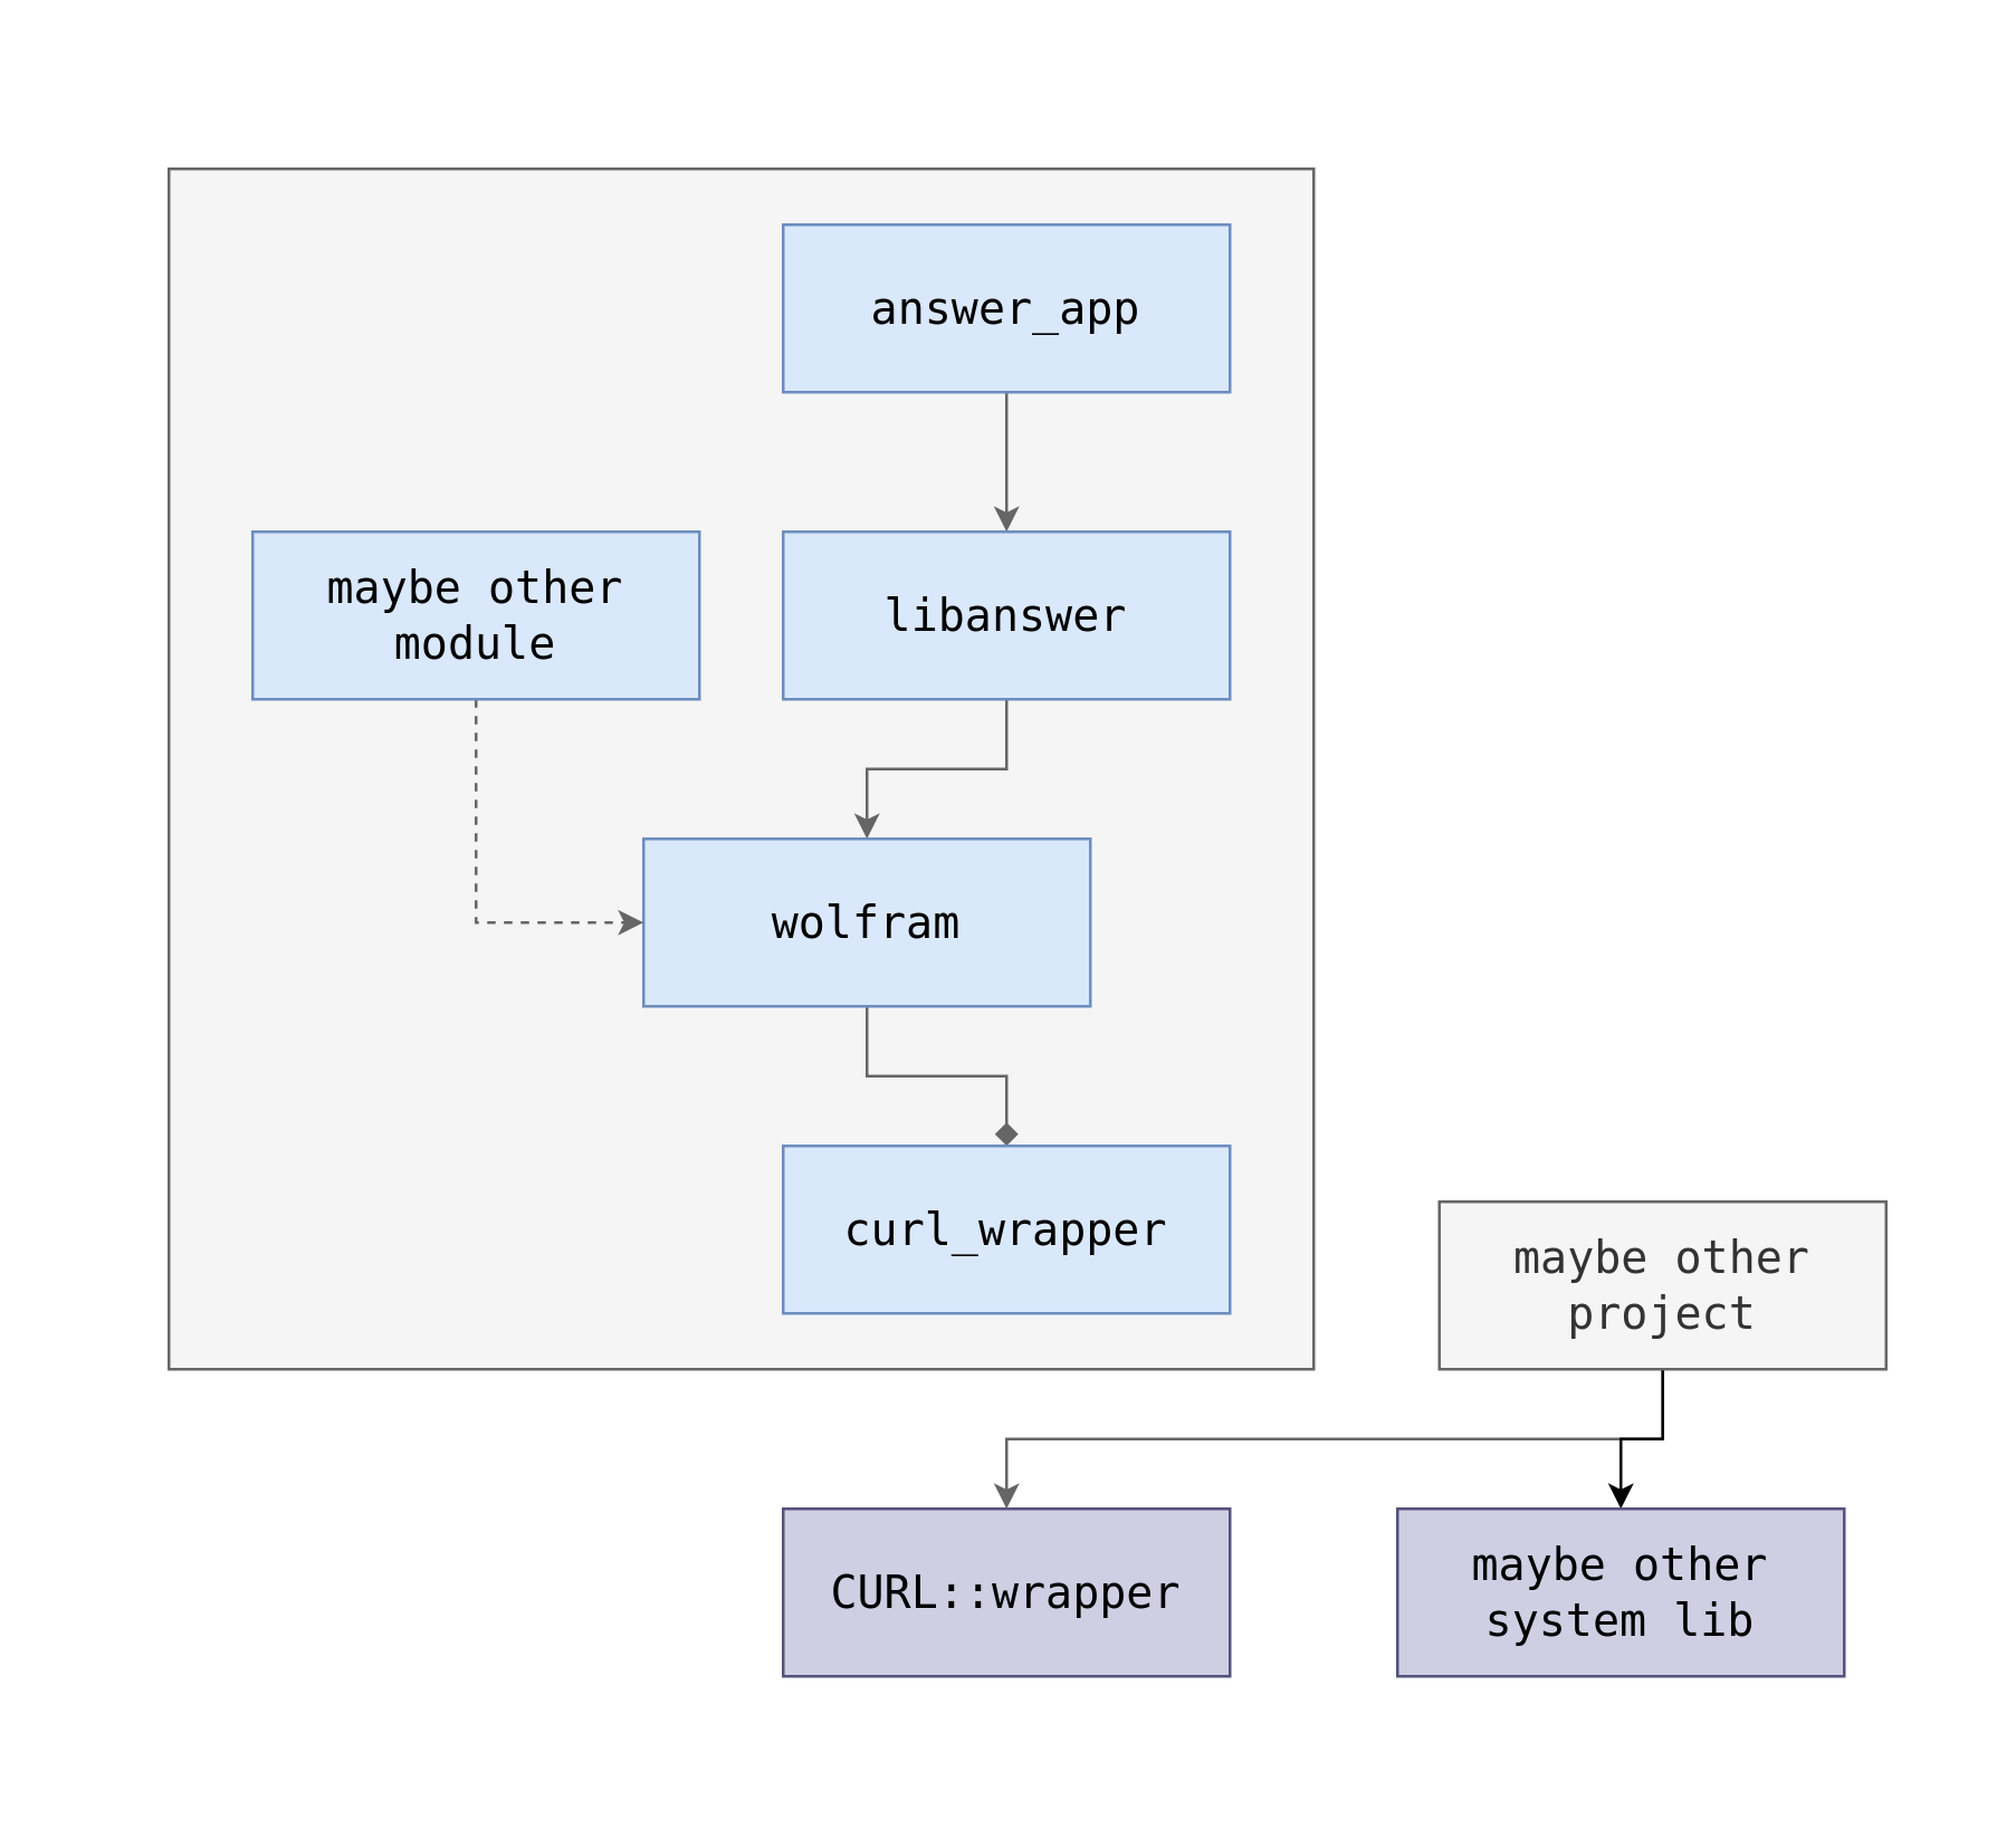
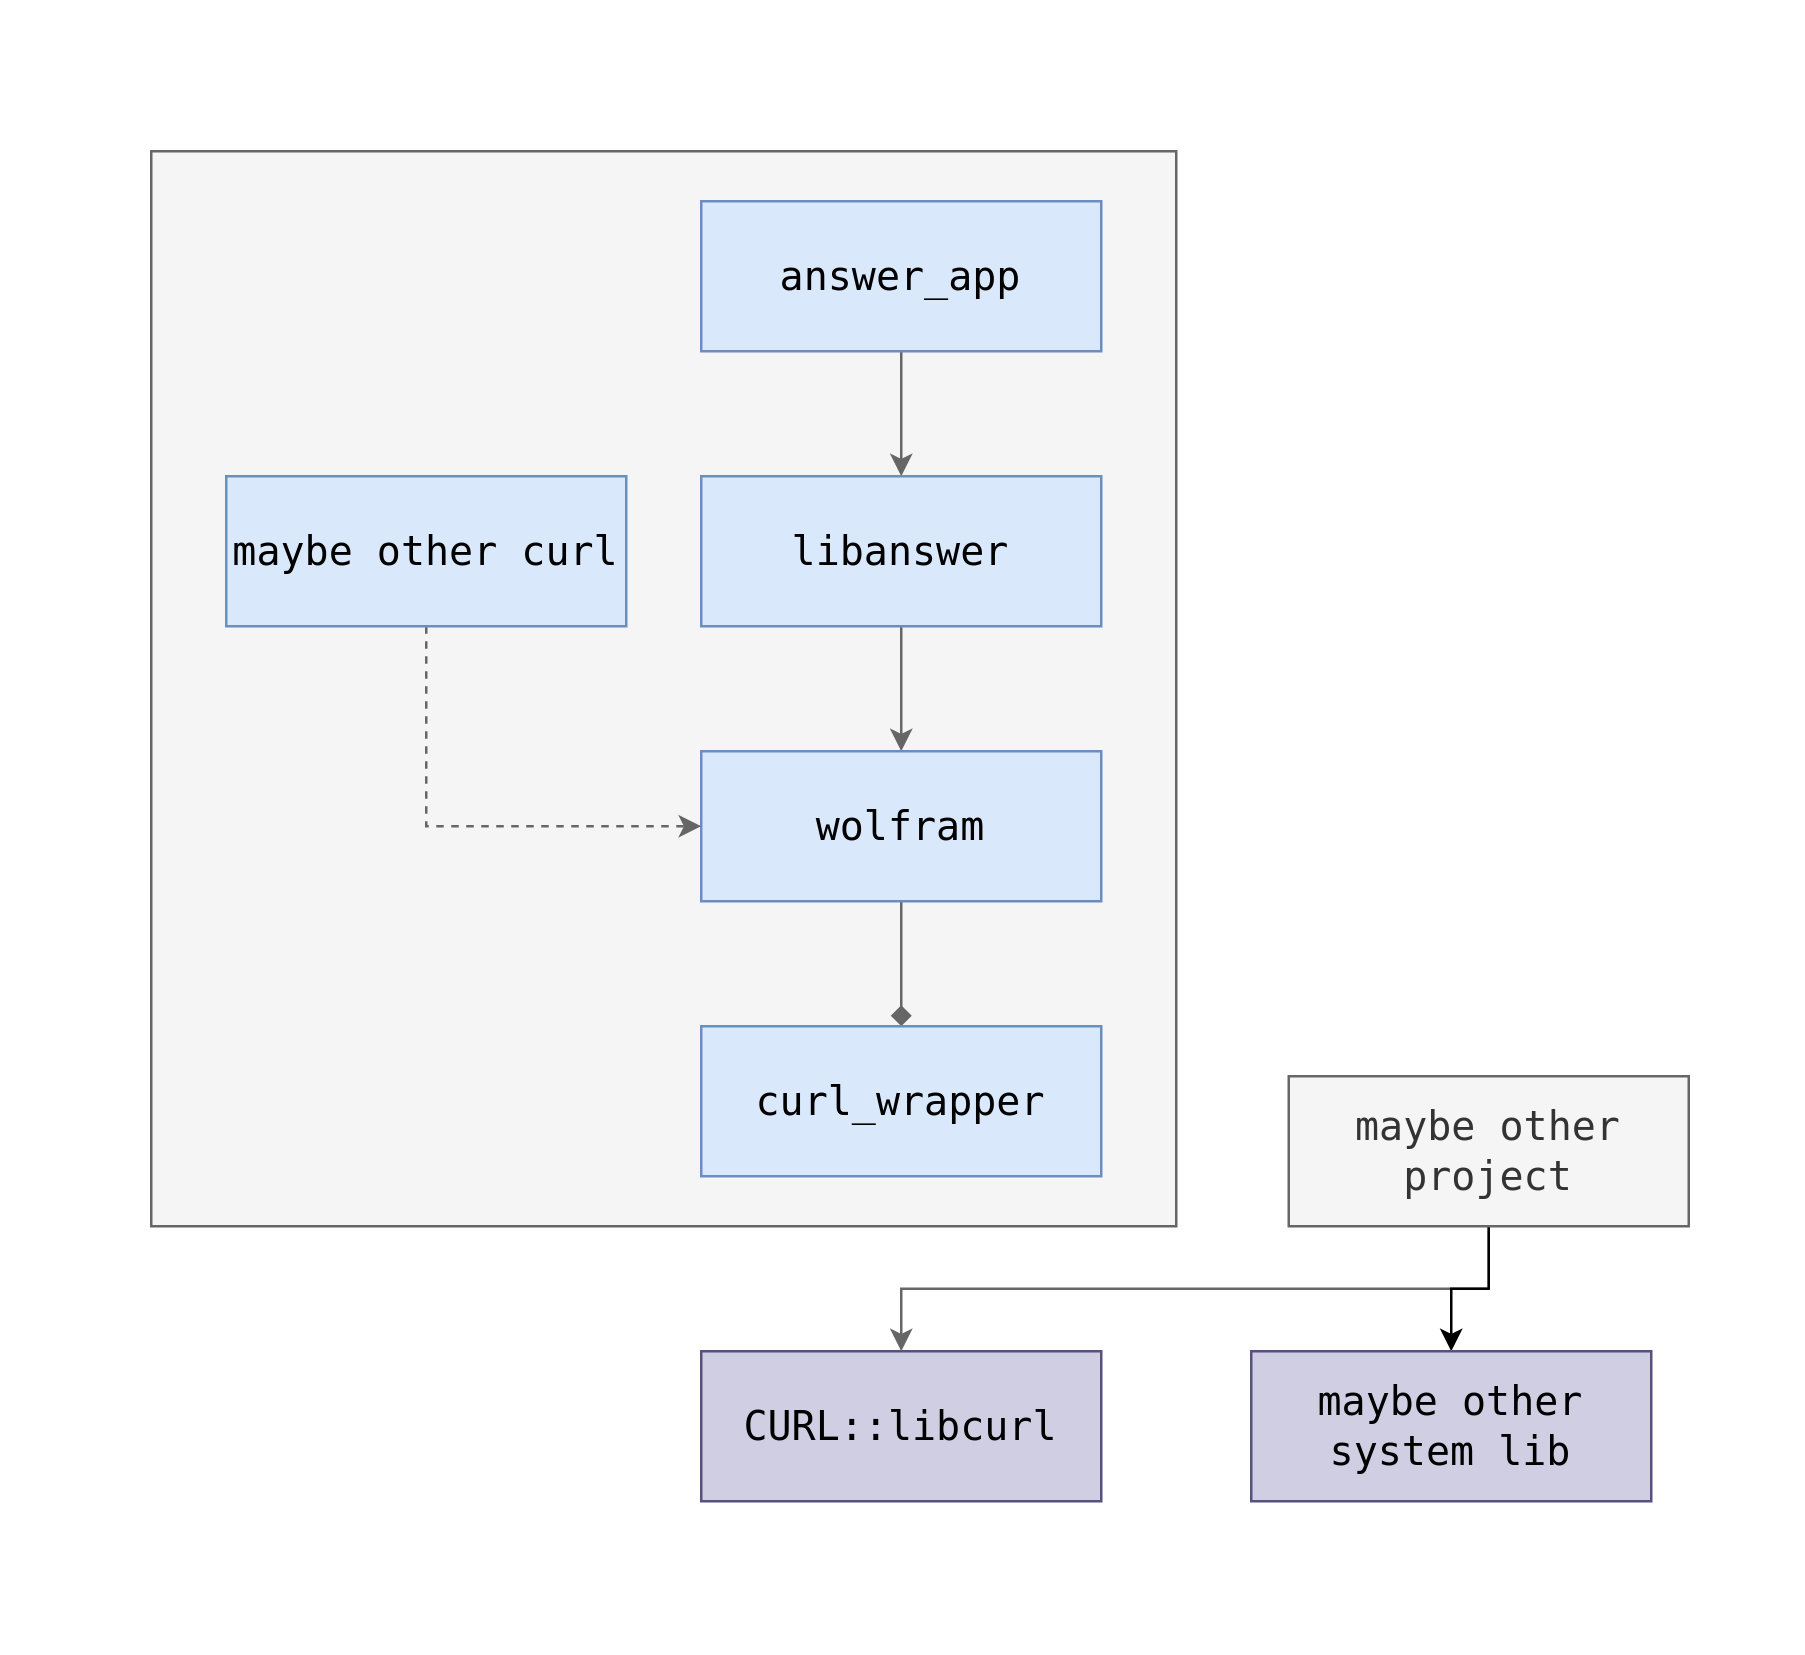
  <mxCell id="0" />
  <mxCell id="1" parent="0" />
  <mxCell id="2" value="" style="rounded=0;whiteSpace=wrap;html=1;strokeColor=none;" vertex="1" parent="1"><mxGeometry x="20" y="20" width="680" height="620" as="geometry" /></mxCell>
  <mxCell id="3" value="" style="rounded=0;whiteSpace=wrap;html=1;fontFamily=Menlo;fontSize=16;fillColor=#f5f5f5;strokeColor=#666666;fontColor=#333333;" parent="1" vertex="1"><mxGeometry x="60" y="60" width="410" height="430" as="geometry" /></mxCell>
  <mxCell id="4" style="edgeStyle=orthogonalEdgeStyle;rounded=0;orthogonalLoop=1;jettySize=auto;html=1;exitX=0.5;exitY=1;exitDx=0;exitDy=0;entryX=0.5;entryY=0;entryDx=0;entryDy=0;fontFamily=Menlo;fontSize=16;fillColor=#f5f5f5;strokeColor=#666666;" parent="1" source="5" target="7" edge="1"><mxGeometry relative="1" as="geometry" /></mxCell>
  <mxCell id="5" value="answer_app" style="rounded=0;whiteSpace=wrap;html=1;fontSize=16;fontFamily=monospace;fillColor=#dae8fc;strokeColor=#6c8ebf;" parent="1" vertex="1"><mxGeometry x="280" y="80" width="160" height="60" as="geometry" /></mxCell>
  <mxCell id="6" style="edgeStyle=orthogonalEdgeStyle;rounded=0;orthogonalLoop=1;jettySize=auto;html=1;exitX=0.5;exitY=1;exitDx=0;exitDy=0;entryX=0.5;entryY=0;entryDx=0;entryDy=0;fontFamily=Menlo;fontSize=16;fillColor=#f5f5f5;strokeColor=#666666;" parent="1" source="7" target="9" edge="1"><mxGeometry relative="1" as="geometry" /></mxCell>
  <mxCell id="7" value="libanswer" style="rounded=0;whiteSpace=wrap;html=1;fontSize=16;fontFamily=monospace;fillColor=#dae8fc;strokeColor=#6c8ebf;" parent="1" vertex="1"><mxGeometry x="280" y="190" width="160" height="60" as="geometry" /></mxCell>
  <mxCell id="8" style="edgeStyle=orthogonalEdgeStyle;rounded=0;orthogonalLoop=1;jettySize=auto;html=1;exitX=0.5;exitY=1;exitDx=0;exitDy=0;entryX=0.5;entryY=0;entryDx=0;entryDy=0;fontFamily=Menlo;fontSize=16;fillColor=#f5f5f5;strokeColor=#666666;endArrow=diamond;" parent="1" source="9" target="10" edge="1"><mxGeometry relative="1" as="geometry" /></mxCell>
- <mxCell id="9" value="wolfram" style="rounded=0;whiteSpace=wrap;html=1;fontSize=16;fontFamily=monospace;fillColor=#dae8fc;strokeColor=#6c8ebf;" parent="1" vertex="1"><mxGeometry x="230" y="300" width="160" height="60" as="geometry" /></mxCell>
+ <mxCell id="9" value="wolfram" style="rounded=0;whiteSpace=wrap;html=1;fontSize=16;fontFamily=monospace;fillColor=#dae8fc;strokeColor=#6c8ebf;" parent="1" vertex="1"><mxGeometry x="280" y="300" width="160" height="60" as="geometry" /></mxCell>
  <mxCell id="10" value="curl_wrapper" style="rounded=0;whiteSpace=wrap;html=1;fontSize=16;fontFamily=monospace;fillColor=#dae8fc;strokeColor=#6c8ebf;" parent="1" vertex="1"><mxGeometry x="280" y="410" width="160" height="60" as="geometry" /></mxCell>
- <mxCell id="11" value="CURL::wrapper" style="rounded=0;whiteSpace=wrap;html=1;fontSize=16;fontFamily=monospace;fillColor=#d0cee2;strokeColor=#56517e;" parent="1" vertex="1"><mxGeometry x="280" y="540" width="160" height="60" as="geometry" /></mxCell>
+ <mxCell id="11" value="CURL::libcurl" style="rounded=0;whiteSpace=wrap;html=1;fontSize=16;fontFamily=monospace;fillColor=#d0cee2;strokeColor=#56517e;" parent="1" vertex="1"><mxGeometry x="280" y="540" width="160" height="60" as="geometry" /></mxCell>
  <mxCell id="12" style="edgeStyle=orthogonalEdgeStyle;rounded=0;orthogonalLoop=1;jettySize=auto;html=1;exitX=0.5;exitY=1;exitDx=0;exitDy=0;entryX=0.5;entryY=0;entryDx=0;entryDy=0;fontFamily=monospace;fontSize=16;fillColor=#f5f5f5;strokeColor=#666666;" parent="1" source="14" target="11" edge="1"><mxGeometry relative="1" as="geometry" /></mxCell>
  <mxCell id="13" style="edgeStyle=orthogonalEdgeStyle;rounded=0;orthogonalLoop=1;jettySize=auto;html=1;exitX=0.5;exitY=1;exitDx=0;exitDy=0;entryX=0.5;entryY=0;entryDx=0;entryDy=0;fontFamily=monospace;fontSize=16;" parent="1" source="14" target="17" edge="1"><mxGeometry relative="1" as="geometry" /></mxCell>
  <mxCell id="14" value="maybe other project" style="rounded=0;whiteSpace=wrap;html=1;fontFamily=monospace;fontSize=16;fillColor=#f5f5f5;strokeColor=#666666;fontColor=#333333;" parent="1" vertex="1"><mxGeometry x="515" y="430" width="160" height="60" as="geometry" /></mxCell>
  <mxCell id="15" style="edgeStyle=orthogonalEdgeStyle;rounded=0;orthogonalLoop=1;jettySize=auto;html=1;exitX=0.5;exitY=1;exitDx=0;exitDy=0;entryX=0;entryY=0.5;entryDx=0;entryDy=0;fontFamily=monospace;fontSize=16;fillColor=#f5f5f5;strokeColor=#666666;dashed=1;" parent="1" source="16" target="9" edge="1"><mxGeometry relative="1" as="geometry" /></mxCell>
- <mxCell id="16" value="maybe other module" style="rounded=0;whiteSpace=wrap;html=1;fontSize=16;fontFamily=monospace;fillColor=#dae8fc;strokeColor=#6c8ebf;" parent="1" vertex="1"><mxGeometry x="90" y="190" width="160" height="60" as="geometry" /></mxCell>
+ <mxCell id="16" value="maybe other curl" style="rounded=0;whiteSpace=wrap;html=1;fontSize=16;fontFamily=monospace;fillColor=#dae8fc;strokeColor=#6c8ebf;" parent="1" vertex="1"><mxGeometry x="90" y="190" width="160" height="60" as="geometry" /></mxCell>
  <mxCell id="17" value="maybe other system lib" style="rounded=0;whiteSpace=wrap;html=1;fontSize=16;fontFamily=monospace;fillColor=#d0cee2;strokeColor=#56517e;" parent="1" vertex="1"><mxGeometry x="500" y="540" width="160" height="60" as="geometry" /></mxCell>
